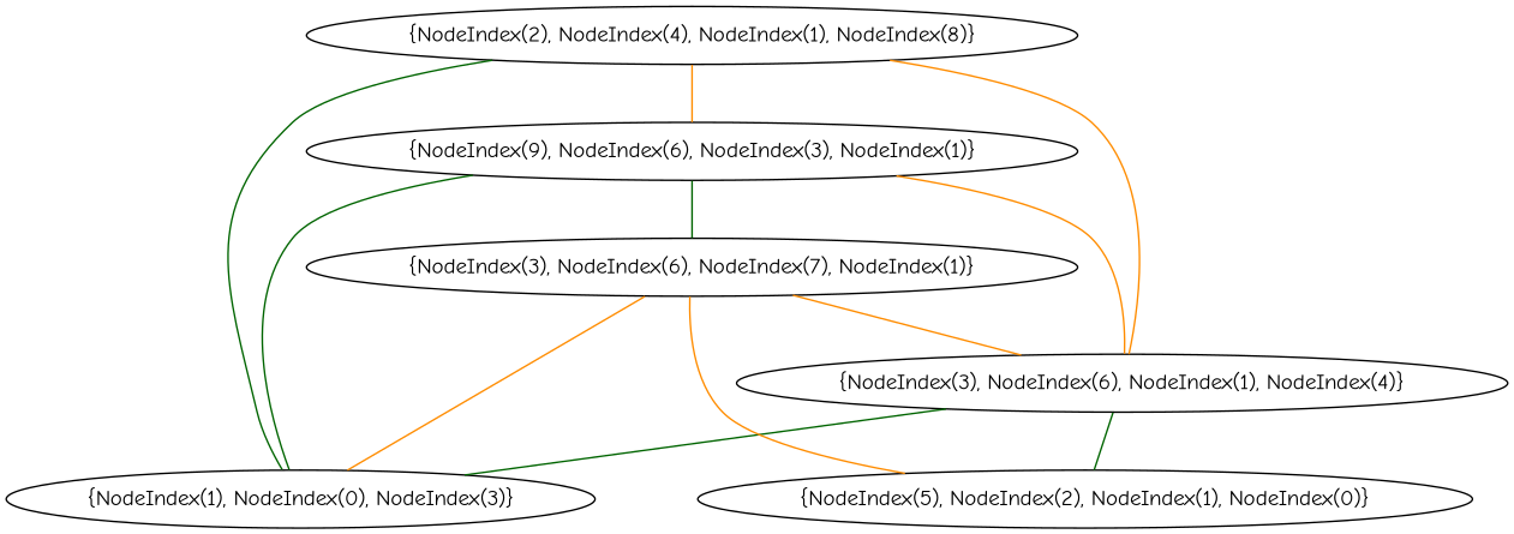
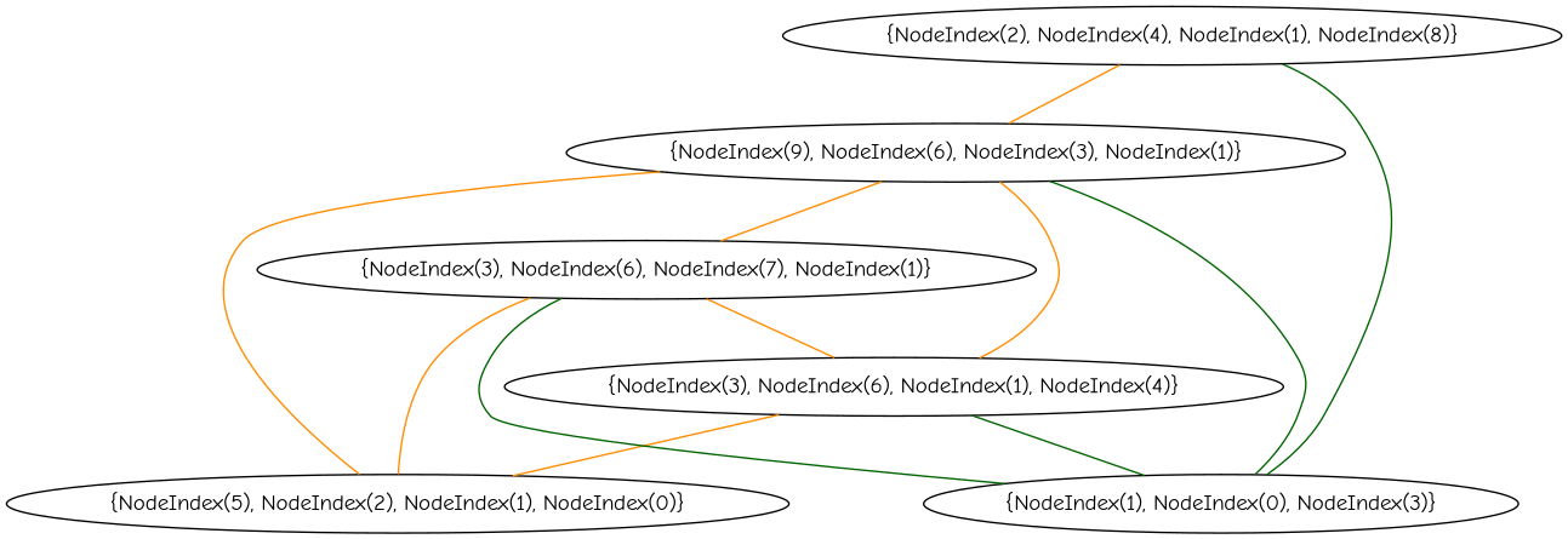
  graph {
    fontname="Comic Neue"
    node [fontname="Comic Neue"]
    edge [color=darkorange fontname="Comic Neue"]
    n1 [label="{NodeIndex(5), NodeIndex(2), NodeIndex(1), NodeIndex(0)}"]
    n2 [label="{NodeIndex(1), NodeIndex(0), NodeIndex(3)}"]
    n3 [label="{NodeIndex(3), NodeIndex(6), NodeIndex(1), NodeIndex(4)}"]
    n4 [label="{NodeIndex(3), NodeIndex(6), NodeIndex(7), NodeIndex(1)}"]
    n5 [label="{NodeIndex(9), NodeIndex(6), NodeIndex(3), NodeIndex(1)}"]
    n6 [label="{NodeIndex(2), NodeIndex(4), NodeIndex(1), NodeIndex(8)}"]
-   n3 -- n1 [color=darkgreen]
+   n3 -- n1
    n3 -- n2 [color=darkgreen]
    n4 -- n1
-   n4 -- n2
+   n4 -- n2 [color=darkgreen]
    n4 -- n3
+   n5 -- n1
    n5 -- n2 [color=darkgreen]
    n5 -- n3
-   n5 -- n4 [color=darkgreen]
+   n5 -- n4
    n6 -- n2 [color=darkgreen]
-   n6 -- n3
    n6 -- n5
  }
